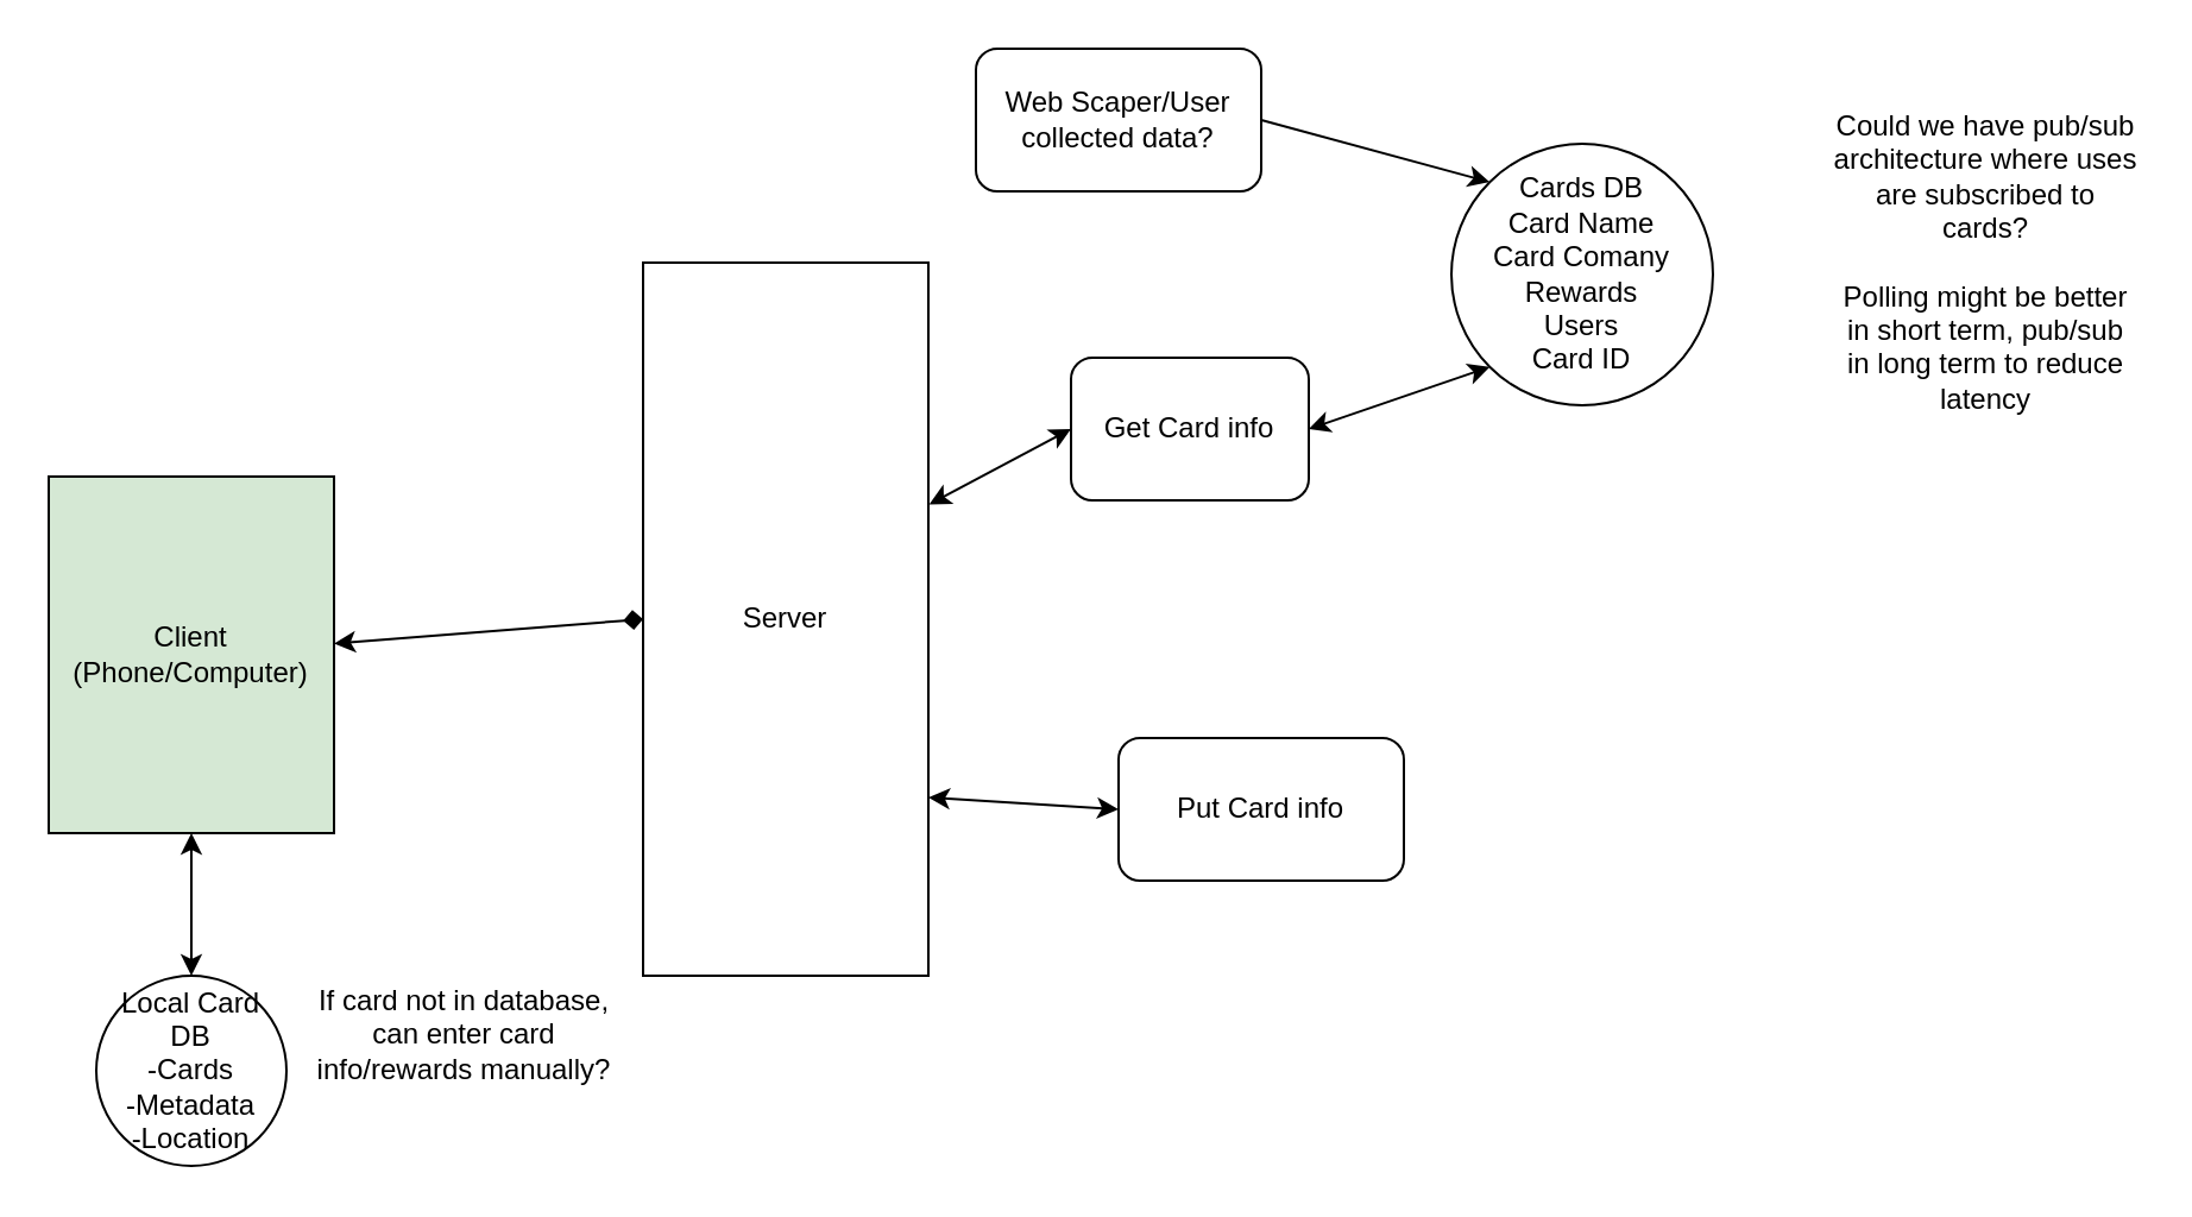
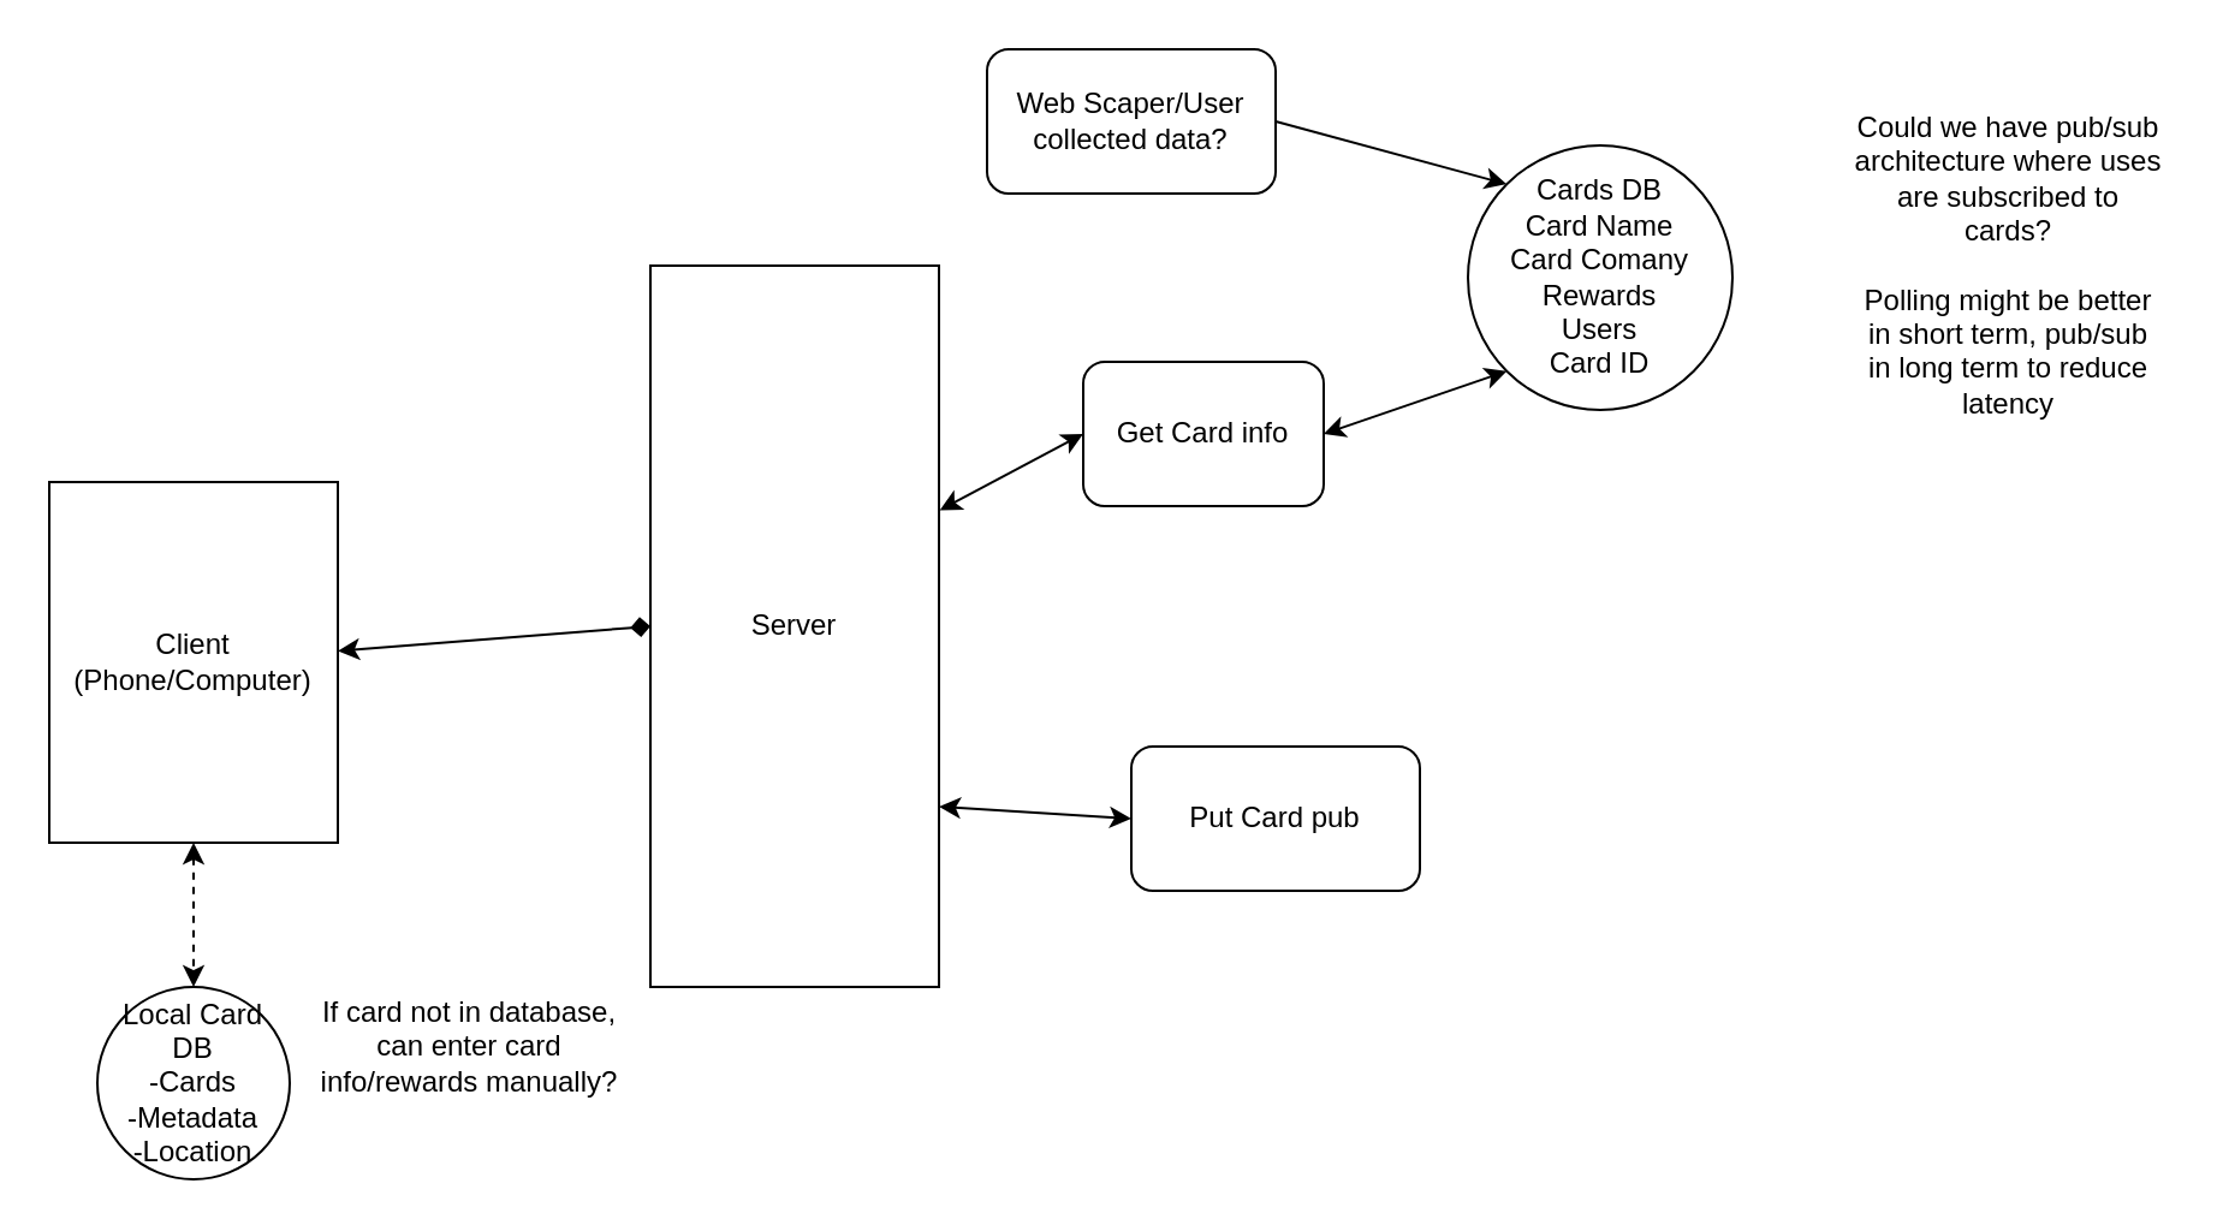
  <mxCell id="0" />
  <mxCell id="1" parent="0" />
- <mxCell id="2" value="Client&lt;br&gt;(Phone/Computer)" style="rounded=0;whiteSpace=wrap;html=1;fillColor=#d5e8d4;" parent="1" vertex="1"><mxGeometry x="20" y="200" width="120" height="150" as="geometry" /></mxCell>
+ <mxCell id="2" value="Client&lt;br&gt;(Phone/Computer)" style="rounded=0;whiteSpace=wrap;html=1;" parent="1" vertex="1"><mxGeometry x="20" y="200" width="120" height="150" as="geometry" /></mxCell>
  <mxCell id="3" value="Server" style="rounded=0;whiteSpace=wrap;html=1;" parent="1" vertex="1"><mxGeometry x="270" y="110" width="120" height="300" as="geometry" /></mxCell>
  <mxCell id="4" value="" style="endArrow=diamond;startArrow=classic;html=1;entryX=0;entryY=0.5;entryDx=0;entryDy=0;" parent="1" source="2" target="3" edge="1"><mxGeometry width="50" height="50" relative="1" as="geometry"><mxPoint x="280" y="420" as="sourcePoint" /><mxPoint x="330" y="370" as="targetPoint" /></mxGeometry></mxCell>
  <mxCell id="5" value="Local Card DB&lt;br&gt;-Cards&lt;br&gt;-Metadata&lt;br&gt;-Location" style="ellipse;whiteSpace=wrap;html=1;aspect=fixed;" parent="1" vertex="1"><mxGeometry x="40" y="410" width="80" height="80" as="geometry" /></mxCell>
- <mxCell id="6" value="" style="endArrow=classic;startArrow=classic;html=1;exitX=0.5;exitY=1;exitDx=0;exitDy=0;entryX=0.5;entryY=0;entryDx=0;entryDy=0;" parent="1" source="2" target="5" edge="1"><mxGeometry width="50" height="50" relative="1" as="geometry"><mxPoint x="280" y="500" as="sourcePoint" /><mxPoint x="330" y="450" as="targetPoint" /></mxGeometry></mxCell>
+ <mxCell id="6" value="" style="endArrow=classic;startArrow=classic;html=1;exitX=0.5;exitY=1;exitDx=0;exitDy=0;entryX=0.5;entryY=0;entryDx=0;entryDy=0;dashed=1;" parent="1" source="2" target="5" edge="1"><mxGeometry width="50" height="50" relative="1" as="geometry"><mxPoint x="280" y="500" as="sourcePoint" /><mxPoint x="330" y="450" as="targetPoint" /></mxGeometry></mxCell>
  <mxCell id="7" value="Cards DB&lt;br&gt;Card Name&lt;br&gt;Card Comany&lt;br&gt;Rewards&lt;br&gt;Users&lt;br&gt;Card ID" style="ellipse;whiteSpace=wrap;html=1;aspect=fixed;" parent="1" vertex="1"><mxGeometry x="610" y="60" width="110" height="110" as="geometry" /></mxCell>
  <mxCell id="8" value="Could we have pub/sub architecture where uses are subscribed to cards?&lt;br&gt;&lt;br&gt;Polling might be better in short term, pub/sub in long term to reduce latency" style="text;html=1;strokeColor=none;fillColor=none;align=center;verticalAlign=middle;whiteSpace=wrap;rounded=0;" parent="1" vertex="1"><mxGeometry x="770" y="80" width="130" height="60" as="geometry" /></mxCell>
  <mxCell id="9" value="" style="endArrow=classic;startArrow=classic;html=1;exitX=1.003;exitY=0.339;exitDx=0;exitDy=0;exitPerimeter=0;entryX=0;entryY=0.5;entryDx=0;entryDy=0;" parent="1" source="3" target="12" edge="1"><mxGeometry width="50" height="50" relative="1" as="geometry"><mxPoint x="600" y="270" as="sourcePoint" /><mxPoint x="650" y="220" as="targetPoint" /></mxGeometry></mxCell>
  <mxCell id="10" style="edgeStyle=none;html=1;exitX=1;exitY=0.5;exitDx=0;exitDy=0;entryX=0;entryY=0;entryDx=0;entryDy=0;" parent="1" source="11" target="7" edge="1"><mxGeometry relative="1" as="geometry" /></mxCell>
  <mxCell id="11" value="Web Scaper/User collected data?" style="rounded=1;whiteSpace=wrap;html=1;" parent="1" vertex="1"><mxGeometry x="410" y="20" width="120" height="60" as="geometry" /></mxCell>
  <mxCell id="12" value="Get Card info" style="rounded=1;whiteSpace=wrap;html=1;" parent="1" vertex="1"><mxGeometry x="450" y="150" width="100" height="60" as="geometry" /></mxCell>
  <mxCell id="13" value="" style="endArrow=classic;startArrow=classic;html=1;exitX=1;exitY=0.5;exitDx=0;exitDy=0;entryX=0;entryY=1;entryDx=0;entryDy=0;" parent="1" source="12" target="7" edge="1"><mxGeometry width="50" height="50" relative="1" as="geometry"><mxPoint x="620" y="231.7" as="sourcePoint" /><mxPoint x="689.64" y="190" as="targetPoint" /></mxGeometry></mxCell>
- <mxCell id="14" value="Put Card info" style="rounded=1;whiteSpace=wrap;html=1;" parent="1" vertex="1"><mxGeometry x="470" y="310" width="120" height="60" as="geometry" /></mxCell>
+ <mxCell id="14" value="Put Card pub" style="rounded=1;whiteSpace=wrap;html=1;" parent="1" vertex="1"><mxGeometry x="470" y="310" width="120" height="60" as="geometry" /></mxCell>
  <mxCell id="15" value="" style="endArrow=classic;startArrow=classic;html=1;exitX=1;exitY=0.75;exitDx=0;exitDy=0;entryX=0;entryY=0.5;entryDx=0;entryDy=0;" parent="1" source="3" target="14" edge="1"><mxGeometry width="50" height="50" relative="1" as="geometry"><mxPoint x="400.36" y="221.7" as="sourcePoint" /><mxPoint x="460" y="190" as="targetPoint" /></mxGeometry></mxCell>
  <mxCell id="16" value="If card not in database, can enter card info/rewards manually?" style="text;html=1;strokeColor=none;fillColor=none;align=center;verticalAlign=middle;whiteSpace=wrap;rounded=0;" parent="1" vertex="1"><mxGeometry x="130" y="420" width="130" height="30" as="geometry" /></mxCell>
